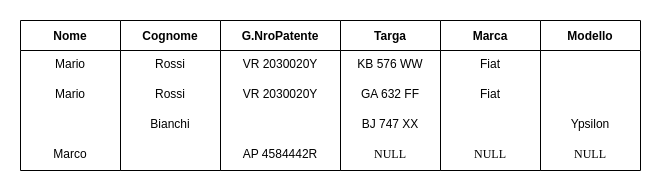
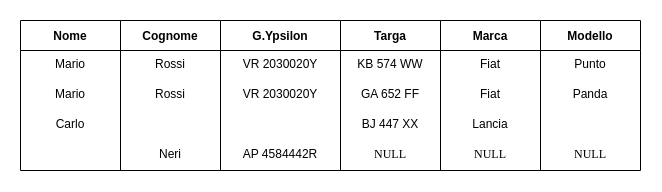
  <mxCell id="0" />
  <mxCell id="1" parent="0" />
  <mxCell id="2" value="Nome" style="swimlane;startSize=30;fontStyle=1" parent="1" vertex="1"><mxGeometry x="20" y="20" width="100" height="150" as="geometry" /></mxCell>
  <mxCell id="3" value="Mario" style="text;strokeColor=none;fillColor=none;spacingLeft=4;spacingRight=4;overflow=hidden;rotatable=0;points=[[0,0.5],[1,0.5]];portConstraint=eastwest;fontSize=12;align=center;" parent="2" vertex="1"><mxGeometry y="30" width="100" height="30" as="geometry" /></mxCell>
  <mxCell id="4" value="Mario" style="text;strokeColor=none;fillColor=none;spacingLeft=4;spacingRight=4;overflow=hidden;rotatable=0;points=[[0,0.5],[1,0.5]];portConstraint=eastwest;fontSize=12;align=center;" parent="2" vertex="1"><mxGeometry y="60" width="100" height="30" as="geometry" /></mxCell>
- <mxCell id="6" value="Marco" style="text;strokeColor=none;fillColor=none;spacingLeft=4;spacingRight=4;overflow=hidden;rotatable=0;points=[[0,0.5],[1,0.5]];portConstraint=eastwest;fontSize=12;align=center;" parent="2" vertex="1"><mxGeometry y="120" width="100" height="30" as="geometry" /></mxCell>
- <mxCell id="7" value="G.NroPatente" style="swimlane;startSize=30;fontStyle=1" parent="1" vertex="1"><mxGeometry x="220" y="20" width="120" height="150" as="geometry" /></mxCell>
+ <mxCell id="5" value="Carlo" style="text;strokeColor=none;fillColor=none;spacingLeft=4;spacingRight=4;overflow=hidden;rotatable=0;points=[[0,0.5],[1,0.5]];portConstraint=eastwest;fontSize=12;align=center;" parent="2" vertex="1"><mxGeometry y="90" width="100" height="30" as="geometry" /></mxCell>
+ <mxCell id="7" value="G.Ypsilon" style="swimlane;startSize=30;fontStyle=1" parent="1" vertex="1"><mxGeometry x="220" y="20" width="120" height="150" as="geometry" /></mxCell>
  <mxCell id="8" value="VR 2030020Y" style="text;strokeColor=none;fillColor=none;spacingLeft=4;spacingRight=4;overflow=hidden;rotatable=0;points=[[0,0.5],[1,0.5]];portConstraint=eastwest;fontSize=12;align=center;" parent="7" vertex="1"><mxGeometry y="30" width="120" height="30" as="geometry" /></mxCell>
  <mxCell id="9" value="VR 2030020Y" style="text;strokeColor=none;fillColor=none;spacingLeft=4;spacingRight=4;overflow=hidden;rotatable=0;points=[[0,0.5],[1,0.5]];portConstraint=eastwest;fontSize=12;align=center;" parent="7" vertex="1"><mxGeometry y="60" width="120" height="30" as="geometry" /></mxCell>
  <mxCell id="10" value="AP 4584442R" style="text;strokeColor=none;fillColor=none;spacingLeft=4;spacingRight=4;overflow=hidden;rotatable=0;points=[[0,0.5],[1,0.5]];portConstraint=eastwest;fontSize=12;align=center;" parent="7" vertex="1"><mxGeometry y="120" width="120" height="30" as="geometry" /></mxCell>
  <mxCell id="11" value="Cognome" style="swimlane;startSize=30;fontStyle=1" vertex="1" parent="1"><mxGeometry x="120" y="20" width="100" height="150" as="geometry" /></mxCell>
  <mxCell id="12" value="Rossi" style="text;strokeColor=none;fillColor=none;spacingLeft=4;spacingRight=4;overflow=hidden;rotatable=0;points=[[0,0.5],[1,0.5]];portConstraint=eastwest;fontSize=12;align=center;" vertex="1" parent="11"><mxGeometry y="30" width="100" height="30" as="geometry" /></mxCell>
  <mxCell id="13" value="Rossi" style="text;strokeColor=none;fillColor=none;spacingLeft=4;spacingRight=4;overflow=hidden;rotatable=0;points=[[0,0.5],[1,0.5]];portConstraint=eastwest;fontSize=12;align=center;" vertex="1" parent="11"><mxGeometry y="60" width="100" height="30" as="geometry" /></mxCell>
- <mxCell id="14" value="Bianchi" style="text;strokeColor=none;fillColor=none;spacingLeft=4;spacingRight=4;overflow=hidden;rotatable=0;points=[[0,0.5],[1,0.5]];portConstraint=eastwest;fontSize=12;align=center;" vertex="1" parent="11"><mxGeometry y="90" width="100" height="30" as="geometry" /></mxCell>
+ <mxCell id="15" value="Neri" style="text;strokeColor=none;fillColor=none;spacingLeft=4;spacingRight=4;overflow=hidden;rotatable=0;points=[[0,0.5],[1,0.5]];portConstraint=eastwest;fontSize=12;align=center;" vertex="1" parent="11"><mxGeometry y="120" width="100" height="30" as="geometry" /></mxCell>
  <mxCell id="16" value="Targa" style="swimlane;startSize=30;fontStyle=1" vertex="1" parent="1"><mxGeometry x="340" y="20" width="100" height="150" as="geometry" /></mxCell>
- <mxCell id="17" value="KB 576 WW" style="text;strokeColor=none;fillColor=none;spacingLeft=4;spacingRight=4;overflow=hidden;rotatable=0;points=[[0,0.5],[1,0.5]];portConstraint=eastwest;fontSize=12;align=center;" vertex="1" parent="16"><mxGeometry y="30" width="100" height="30" as="geometry" /></mxCell>
- <mxCell id="18" value="GA 632 FF" style="text;strokeColor=none;fillColor=none;spacingLeft=4;spacingRight=4;overflow=hidden;rotatable=0;points=[[0,0.5],[1,0.5]];portConstraint=eastwest;fontSize=12;align=center;" vertex="1" parent="16"><mxGeometry y="60" width="100" height="30" as="geometry" /></mxCell>
- <mxCell id="19" value="BJ 747 XX" style="text;strokeColor=none;fillColor=none;spacingLeft=4;spacingRight=4;overflow=hidden;rotatable=0;points=[[0,0.5],[1,0.5]];portConstraint=eastwest;fontSize=12;align=center;" vertex="1" parent="16"><mxGeometry y="90" width="100" height="30" as="geometry" /></mxCell>
+ <mxCell id="17" value="KB 574 WW" style="text;strokeColor=none;fillColor=none;spacingLeft=4;spacingRight=4;overflow=hidden;rotatable=0;points=[[0,0.5],[1,0.5]];portConstraint=eastwest;fontSize=12;align=center;" vertex="1" parent="16"><mxGeometry y="30" width="100" height="30" as="geometry" /></mxCell>
+ <mxCell id="18" value="GA 652 FF" style="text;strokeColor=none;fillColor=none;spacingLeft=4;spacingRight=4;overflow=hidden;rotatable=0;points=[[0,0.5],[1,0.5]];portConstraint=eastwest;fontSize=12;align=center;" vertex="1" parent="16"><mxGeometry y="60" width="100" height="30" as="geometry" /></mxCell>
+ <mxCell id="19" value="BJ 447 XX" style="text;strokeColor=none;fillColor=none;spacingLeft=4;spacingRight=4;overflow=hidden;rotatable=0;points=[[0,0.5],[1,0.5]];portConstraint=eastwest;fontSize=12;align=center;" vertex="1" parent="16"><mxGeometry y="90" width="100" height="30" as="geometry" /></mxCell>
  <mxCell id="20" value="NULL" style="text;strokeColor=none;fillColor=none;spacingLeft=4;spacingRight=4;overflow=hidden;rotatable=0;points=[[0,0.5],[1,0.5]];portConstraint=eastwest;fontSize=12;align=center;fontFamily=Times New Roman;" vertex="1" parent="16"><mxGeometry y="120" width="100" height="30" as="geometry" /></mxCell>
  <mxCell id="21" value="Marca" style="swimlane;startSize=30;fontStyle=1" vertex="1" parent="1"><mxGeometry x="440" y="20" width="100" height="150" as="geometry" /></mxCell>
  <mxCell id="22" value="Fiat" style="text;strokeColor=none;fillColor=none;spacingLeft=4;spacingRight=4;overflow=hidden;rotatable=0;points=[[0,0.5],[1,0.5]];portConstraint=eastwest;fontSize=12;align=center;" vertex="1" parent="21"><mxGeometry y="30" width="100" height="30" as="geometry" /></mxCell>
  <mxCell id="23" value="Fiat" style="text;strokeColor=none;fillColor=none;spacingLeft=4;spacingRight=4;overflow=hidden;rotatable=0;points=[[0,0.5],[1,0.5]];portConstraint=eastwest;fontSize=12;align=center;" vertex="1" parent="21"><mxGeometry y="60" width="100" height="30" as="geometry" /></mxCell>
+ <mxCell id="24" value="Lancia" style="text;strokeColor=none;fillColor=none;spacingLeft=4;spacingRight=4;overflow=hidden;rotatable=0;points=[[0,0.5],[1,0.5]];portConstraint=eastwest;fontSize=12;align=center;" vertex="1" parent="21"><mxGeometry y="90" width="100" height="30" as="geometry" /></mxCell>
  <mxCell id="25" value="NULL" style="text;strokeColor=none;fillColor=none;spacingLeft=4;spacingRight=4;overflow=hidden;rotatable=0;points=[[0,0.5],[1,0.5]];portConstraint=eastwest;fontSize=12;align=center;fontFamily=Times New Roman;" vertex="1" parent="21"><mxGeometry y="120" width="100" height="30" as="geometry" /></mxCell>
  <mxCell id="26" value="Modello" style="swimlane;startSize=30;fontStyle=1" vertex="1" parent="1"><mxGeometry x="540" y="20" width="100" height="150" as="geometry" /></mxCell>
- <mxCell id="29" value="Ypsilon" style="text;strokeColor=none;fillColor=none;spacingLeft=4;spacingRight=4;overflow=hidden;rotatable=0;points=[[0,0.5],[1,0.5]];portConstraint=eastwest;fontSize=12;align=center;" vertex="1" parent="26"><mxGeometry y="90" width="100" height="30" as="geometry" /></mxCell>
+ <mxCell id="27" value="Punto" style="text;strokeColor=none;fillColor=none;spacingLeft=4;spacingRight=4;overflow=hidden;rotatable=0;points=[[0,0.5],[1,0.5]];portConstraint=eastwest;fontSize=12;align=center;" vertex="1" parent="26"><mxGeometry y="30" width="100" height="30" as="geometry" /></mxCell>
+ <mxCell id="28" value="Panda" style="text;strokeColor=none;fillColor=none;spacingLeft=4;spacingRight=4;overflow=hidden;rotatable=0;points=[[0,0.5],[1,0.5]];portConstraint=eastwest;fontSize=12;align=center;" vertex="1" parent="26"><mxGeometry y="60" width="100" height="30" as="geometry" /></mxCell>
  <mxCell id="30" value="NULL" style="text;strokeColor=none;fillColor=none;spacingLeft=4;spacingRight=4;overflow=hidden;rotatable=0;points=[[0,0.5],[1,0.5]];portConstraint=eastwest;fontSize=12;align=center;fontFamily=Times New Roman;" vertex="1" parent="26"><mxGeometry y="120" width="100" height="30" as="geometry" /></mxCell>
